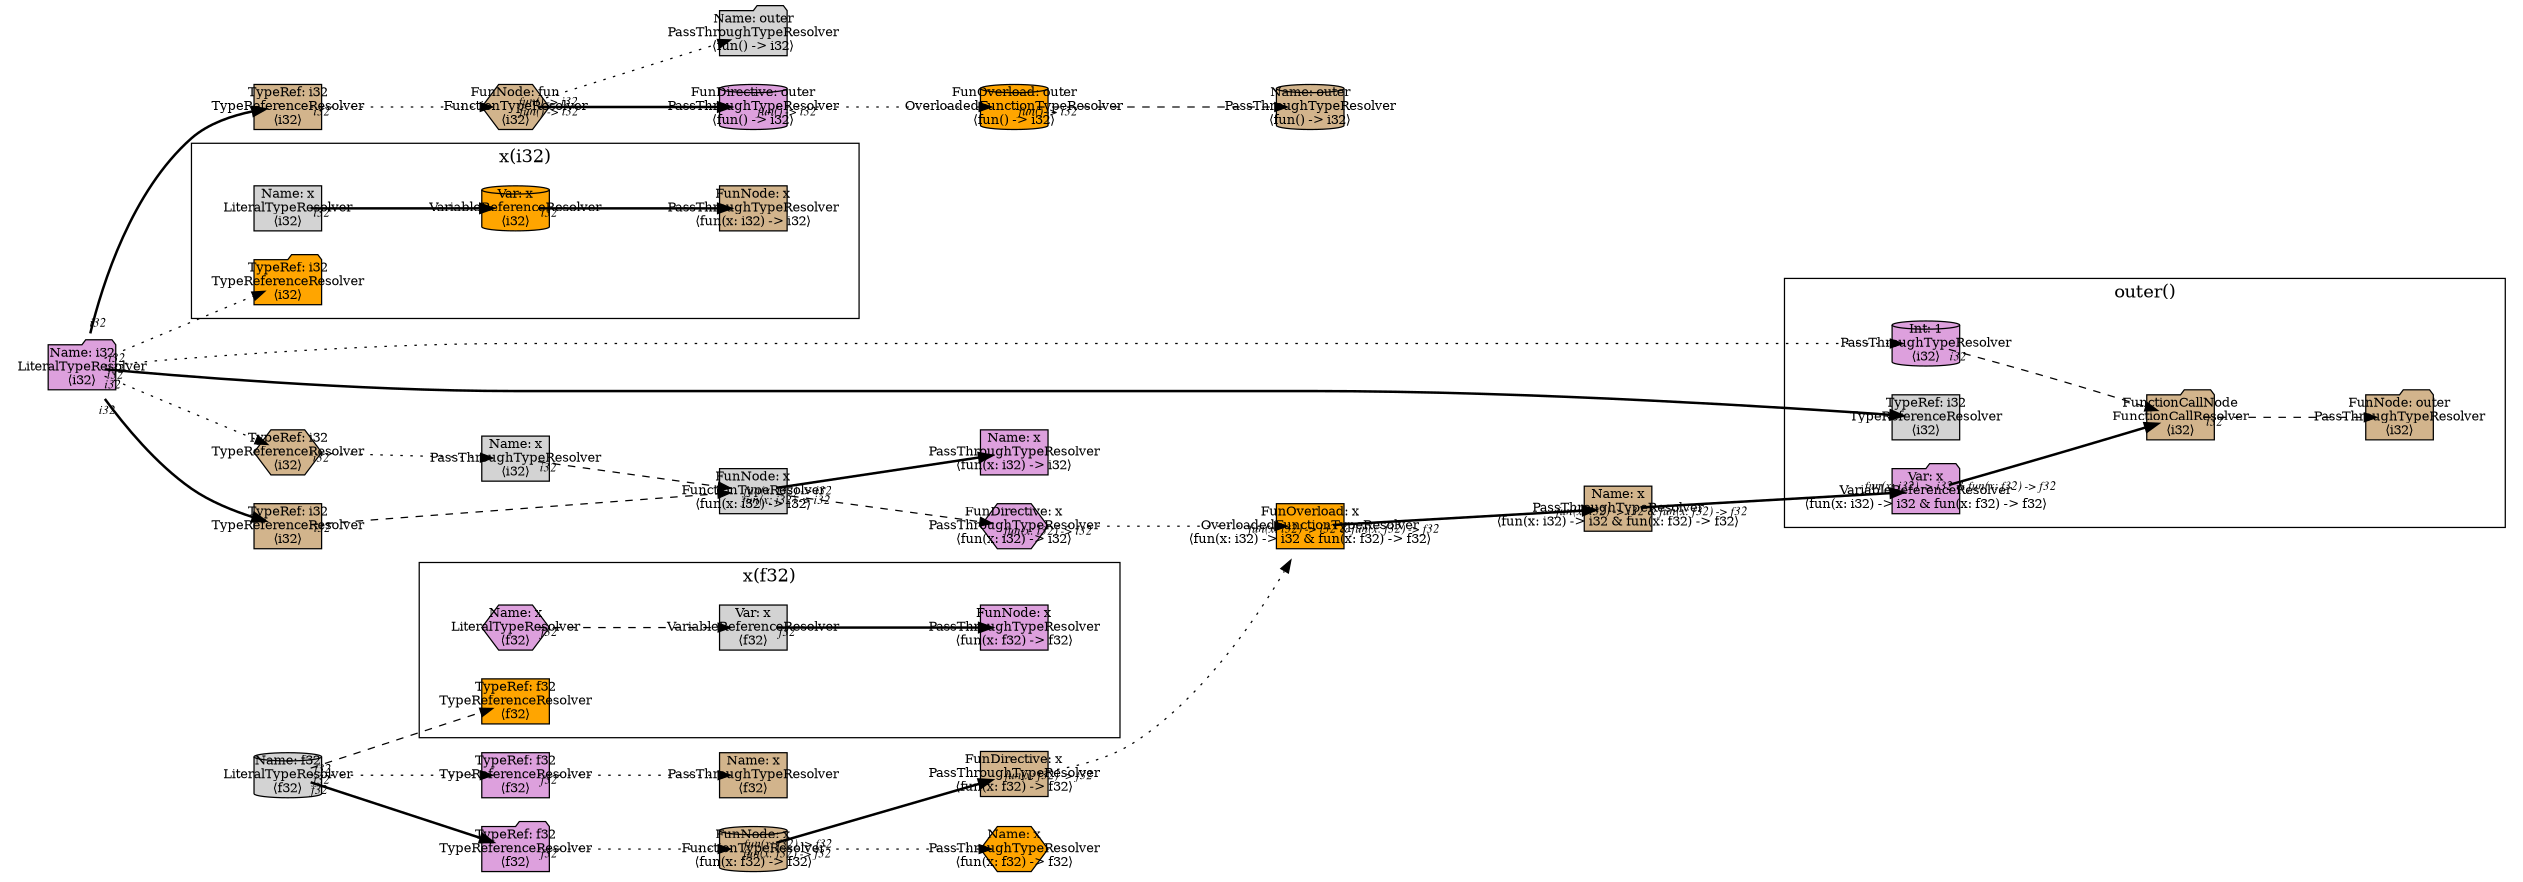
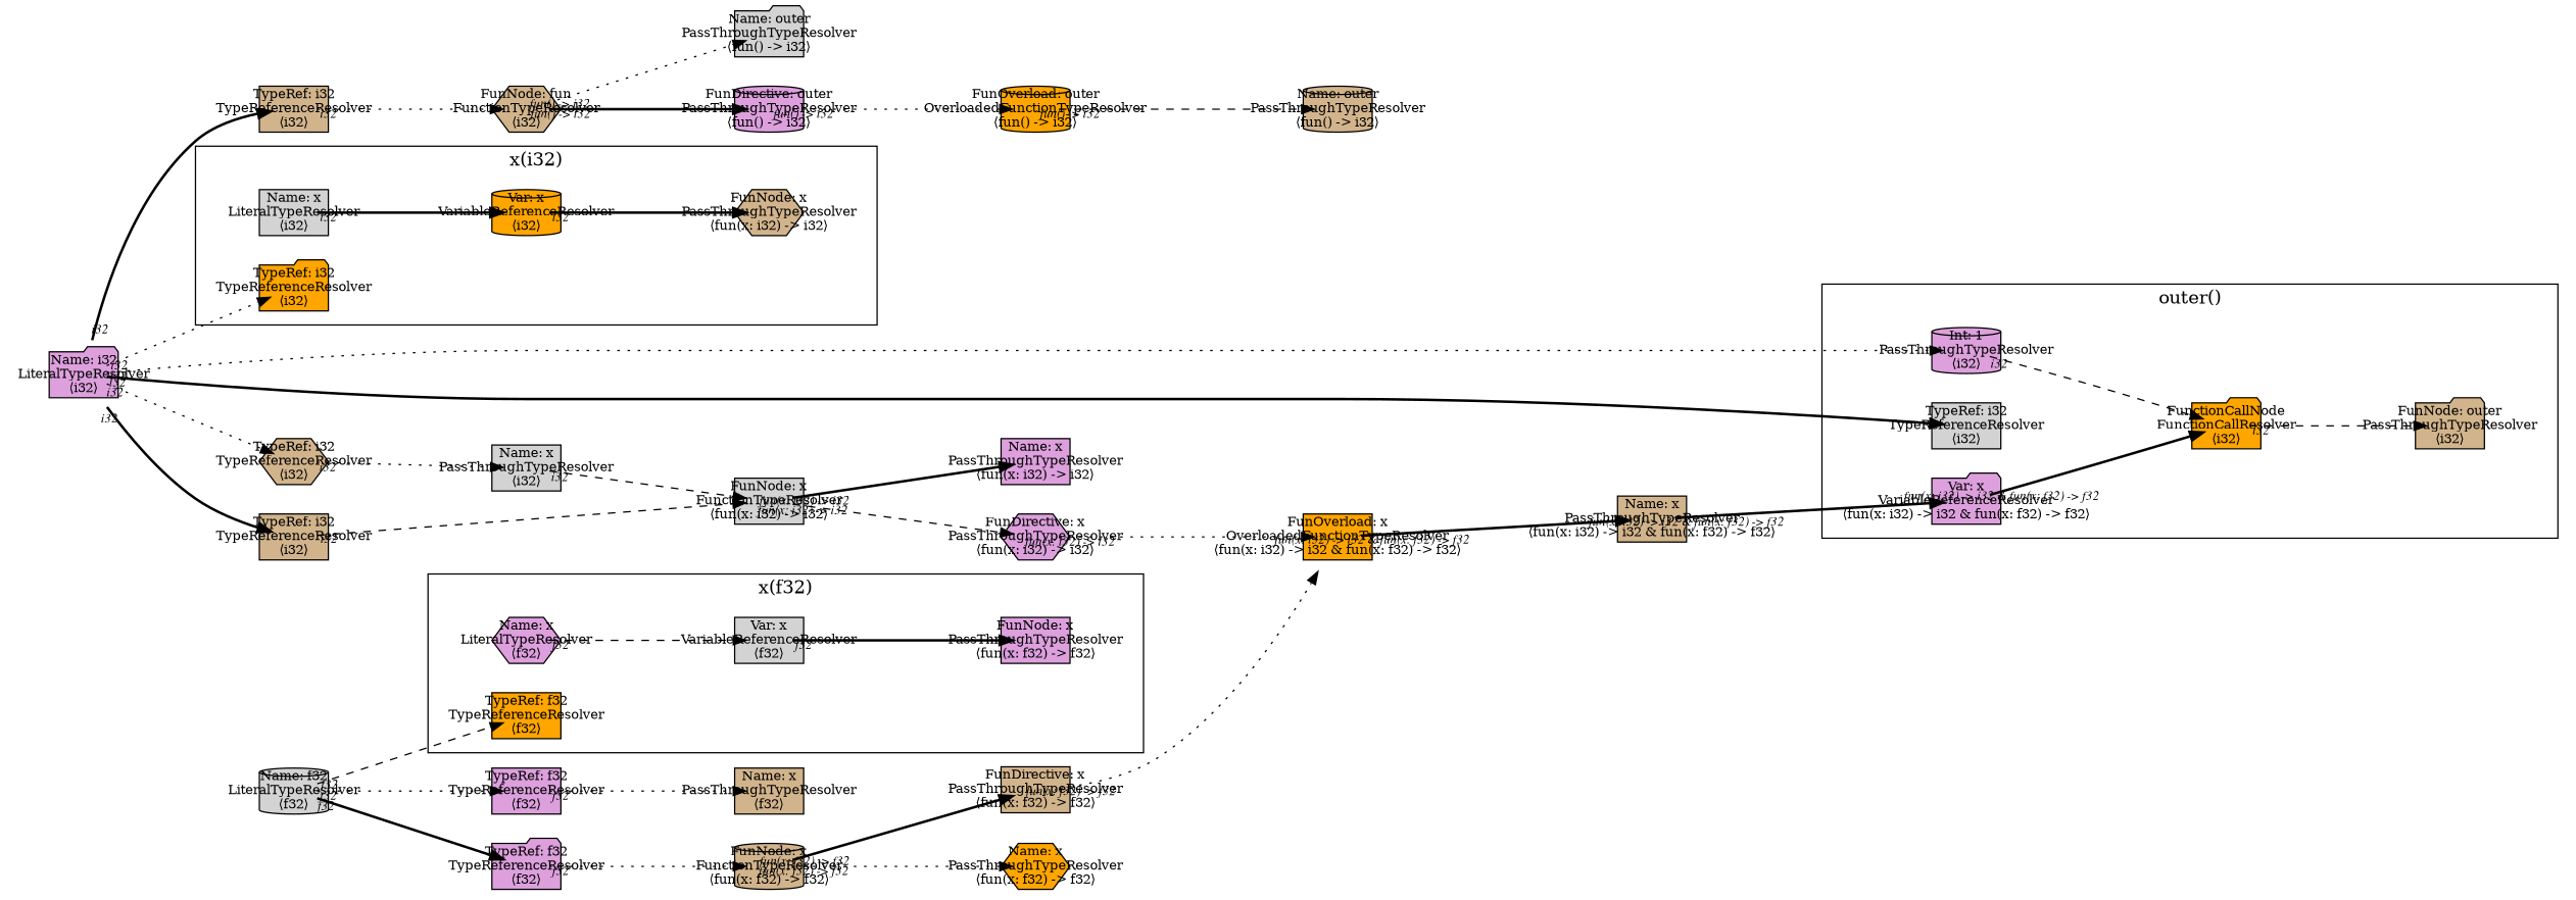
  digraph {
    rankdir=LR
    node [fillcolor=tan fixedsize=shape fontsize=10 shape=box style=filled]
    edge [color=black fontname="times  italic" fontsize=10 labeldistance=1 style=bold taillabel=i32]
    n1 [fillcolor=lightgrey label="Name: x\nLiteralTypeResolver\n⟨i32⟩"]
    n2 [fillcolor=orange label="Var: x\nVariableReferenceResolver\n⟨i32⟩" shape=cylinder]
-   n3 [label="FunNode: x\nPassThroughTypeResolver\n⟨fun(x: i32) -> i32⟩"]
+   n3 [label="FunNode: x\nPassThroughTypeResolver\n⟨fun(x: i32) -> i32⟩" shape=hexagon]
    n4 [fillcolor=orange label="TypeRef: i32\nTypeReferenceResolver\n⟨i32⟩" shape=folder]
-   n5 [label="FunctionCallNode\nFunctionCallResolver\n⟨i32⟩" shape=folder]
+   n5 [fillcolor=orange label="FunctionCallNode\nFunctionCallResolver\n⟨i32⟩" shape=folder]
    n6 [label="FunNode: outer\nPassThroughTypeResolver\n⟨i32⟩" shape=folder]
    n7 [fillcolor=plum label="Var: x\nVariableReferenceResolver\n⟨fun(x: i32) -> i32 & fun(x: f32) -> f32⟩" shape=folder]
    n8 [fillcolor=plum label="Int: 1\nPassThroughTypeResolver\n⟨i32⟩" shape=cylinder]
    n9 [fillcolor=lightgrey label="TypeRef: i32\nTypeReferenceResolver\n⟨i32⟩"]
    n10 [fillcolor=plum label="Name: x\nLiteralTypeResolver\n⟨f32⟩" shape=hexagon]
    n11 [fillcolor=lightgrey label="Var: x\nVariableReferenceResolver\n⟨f32⟩"]
    n12 [fillcolor=plum label="FunNode: x\nPassThroughTypeResolver\n⟨fun(x: f32) -> f32⟩"]
    n13 [fillcolor=orange label="TypeRef: f32\nTypeReferenceResolver\n⟨f32⟩"]
    n14 [fillcolor=plum label="Name: i32\nLiteralTypeResolver\n⟨i32⟩" shape=folder]
    n15 [label="TypeRef: i32\nTypeReferenceResolver\n⟨i32⟩" shape=hexagon]
    n16 [label="TypeRef: i32\nTypeReferenceResolver\n⟨i32⟩"]
    n17 [label="TypeRef: i32\nTypeReferenceResolver\n⟨i32⟩"]
    n18 [fillcolor=lightgrey label="Name: x\nPassThroughTypeResolver\n⟨i32⟩"]
    n19 [fillcolor=lightgrey label="FunNode: x\nFunctionTypeResolver\n⟨fun(x: i32) -> i32⟩"]
    n20 [label="FunNode: fun\nFunctionTypeResolver\n⟨i32⟩" shape=hexagon]
    n21 [fillcolor=lightgrey label="Name: f32\nLiteralTypeResolver\n⟨f32⟩" shape=cylinder]
    n22 [fillcolor=plum label="TypeRef: f32\nTypeReferenceResolver\n⟨f32⟩"]
    n23 [fillcolor=plum label="TypeRef: f32\nTypeReferenceResolver\n⟨f32⟩" shape=folder]
    n24 [label="Name: x\nPassThroughTypeResolver\n⟨f32⟩"]
    n25 [label="FunNode: x\nFunctionTypeResolver\n⟨fun(x: f32) -> f32⟩" shape=cylinder]
    n26 [fillcolor=orange label="FunOverload: x\nOverloadedFunctionTypeResolver\n⟨fun(x: i32) -> i32 & fun(x: f32) -> f32⟩"]
    n27 [label="Name: x\nPassThroughTypeResolver\n⟨fun(x: i32) -> i32 & fun(x: f32) -> f32⟩"]
    n28 [fillcolor=plum label="FunDirective: x\nPassThroughTypeResolver\n⟨fun(x: i32) -> i32⟩" shape=hexagon]
    n29 [fillcolor=plum label="Name: x\nPassThroughTypeResolver\n⟨fun(x: i32) -> i32⟩"]
    n30 [label="FunDirective: x\nPassThroughTypeResolver\n⟨fun(x: f32) -> f32⟩"]
    n31 [fillcolor=orange label="Name: x\nPassThroughTypeResolver\n⟨fun(x: f32) -> f32⟩" shape=hexagon]
    n32 [fillcolor=orange label="FunOverload: outer\nOverloadedFunctionTypeResolver\n⟨fun() -> i32⟩" shape=cylinder]
    n33 [label="Name: outer\nPassThroughTypeResolver\n⟨fun() -> i32⟩" shape=cylinder]
    n34 [fillcolor=plum label="FunDirective: outer\nPassThroughTypeResolver\n⟨fun() -> i32⟩" shape=cylinder]
    n35 [fillcolor=lightgrey label="Name: outer\nPassThroughTypeResolver\n⟨fun() -> i32⟩" shape=folder]
    subgraph cluster_1 {
      label="x(i32)"
      n1
      n2
      n3
      n4
    }
    subgraph cluster_2 {
      label="outer()"
      n5
      n6
      n7
      n8
      n9
    }
    subgraph cluster_3 {
      label="x(f32)"
      n10
      n11
      n12
      n13
    }
    n1 -> n2
    n2 -> n3
    n5 -> n6 [style=dashed]
    n7 -> n5 [taillabel="fun(x: i32) -> i32 & fun(x: f32) -> f32"]
    n8 -> n5 [style=dashed]
    n10 -> n11 [style=dashed taillabel=f32]
    n11 -> n12 [taillabel=f32]
    n14 -> n4 [style=dotted]
    n14 -> n8 [style=dotted]
    n14 -> n9
    n14 -> n15 [style=dotted]
    n14 -> n16
    n14 -> n17
    n15 -> n18 [style=dotted]
    n16 -> n19 [style=dashed]
    n17 -> n20 [style=dotted]
    n18 -> n19 [style=dashed]
    n19 -> n28 [style=dashed taillabel="fun(x: i32) -> i32"]
    n19 -> n29 [taillabel="fun(x: i32) -> i32"]
    n20 -> n34 [taillabel="fun() -> i32"]
    n20 -> n35 [style=dotted taillabel="fun() -> i32"]
    n21 -> n13 [style=dashed taillabel=f32]
    n21 -> n22 [style=dotted taillabel=f32]
    n21 -> n23 [taillabel=f32]
    n22 -> n24 [style=dotted taillabel=f32]
    n23 -> n25 [style=dotted taillabel=f32]
    n25 -> n30 [taillabel="fun(x: f32) -> f32"]
    n25 -> n31 [style=dotted taillabel="fun(x: f32) -> f32"]
    n26 -> n27 [taillabel="fun(x: i32) -> i32 & fun(x: f32) -> f32"]
    n27 -> n7 [taillabel="fun(x: i32) -> i32 & fun(x: f32) -> f32"]
    n28 -> n26 [style=dotted taillabel="fun(x: i32) -> i32"]
    n30 -> n26 [style=dotted taillabel="fun(x: f32) -> f32"]
    n32 -> n33 [style=dashed taillabel="fun() -> i32"]
    n34 -> n32 [style=dotted taillabel="fun() -> i32"]
  }
